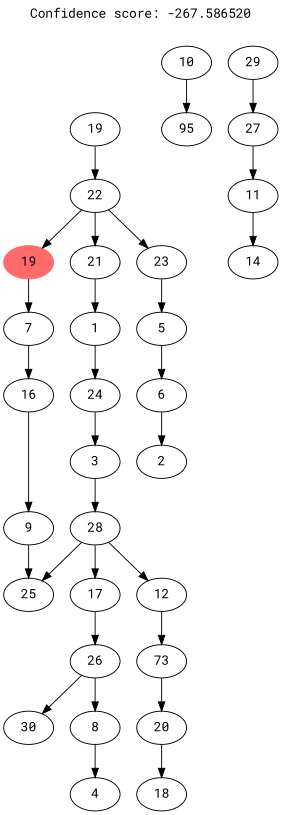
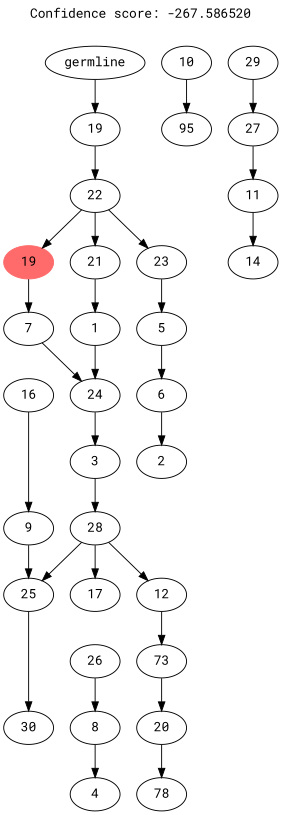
  digraph {
    fontname="Roboto Mono"
    label="Confidence score: -267.586520"
    labelloc=t
    node [fontname="Roboto Mono"]
    edge [fontname="Roboto Mono"]
    n1 [label=25]
    n2 [label=30]
    n3 [label=9]
    n4 [label=16]
    n5 [label=7]
    n6 [color=indianred1 label=19 style=filled]
    n7 [label=10]
    n8 [label=95]
    n9 [label=14]
    n10 [label=11]
    n11 [label=27]
    n12 [label=29]
    n13 [label=8]
    n14 [label=4]
    n15 [label=26]
    n16 [label=17]
    n17 [label=20]
-   n18 [label=18]
+   n18 [label=78]
    n19 [label=73]
    n20 [label=12]
    n21 [label=28]
    n22 [label=3]
    n23 [label=24]
    n24 [label=1]
    n25 [label=21]
    n26 [label=6]
    n27 [label=2]
    n28 [label=5]
    n29 [label=23]
    n30 [label=22]
    n31 [label=19]
-   n15 -> n2
+   n32 [label=germline]
+   n1 -> n2
    n3 -> n1
    n4 -> n3
-   n5 -> n4
+   n5 -> n23
    n6 -> n5
    n7 -> n8
    n10 -> n9
    n11 -> n10
    n12 -> n11
    n13 -> n14
    n15 -> n13
-   n16 -> n15
    n17 -> n18
    n19 -> n17
    n20 -> n19
    n21 -> n1
    n21 -> n16
    n21 -> n20
    n22 -> n21
    n23 -> n22
    n24 -> n23
    n25 -> n24
    n26 -> n27
    n28 -> n26
    n29 -> n28
    n30 -> n6
    n30 -> n25
    n30 -> n29
    n31 -> n30
+   n32 -> n31
  }
